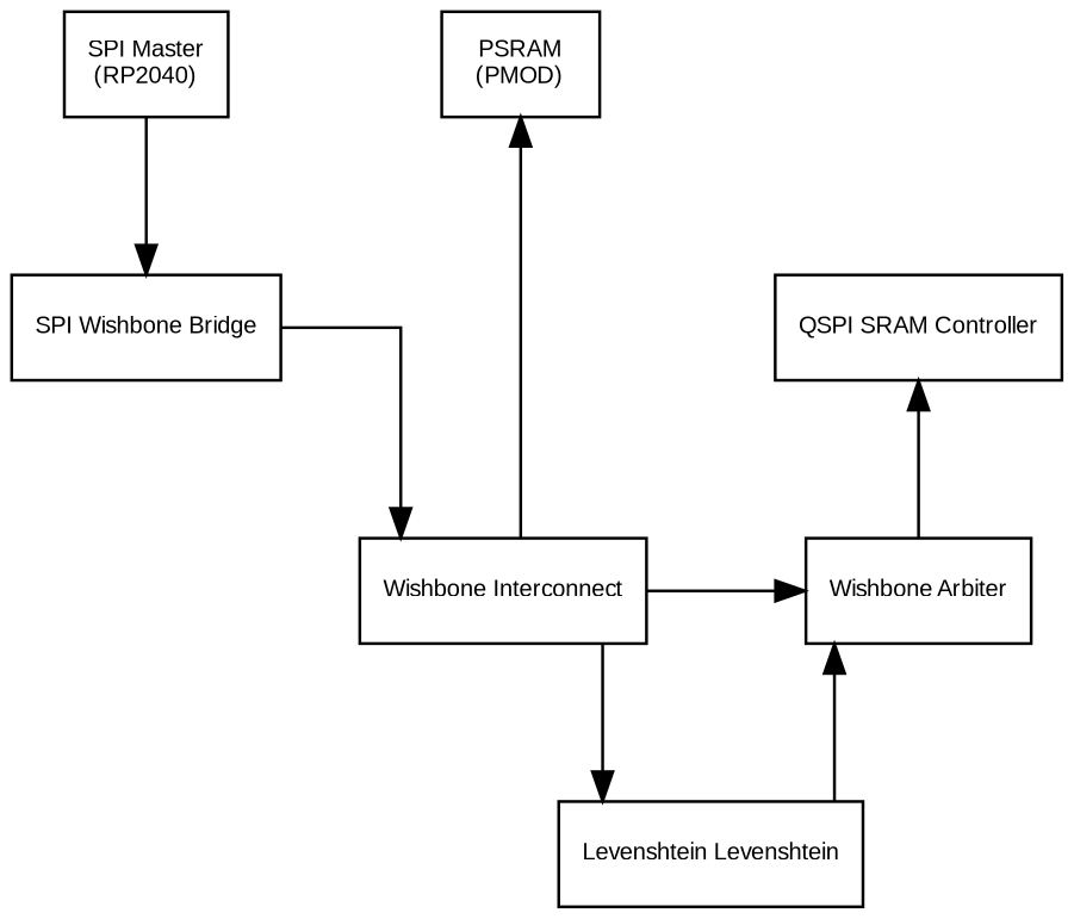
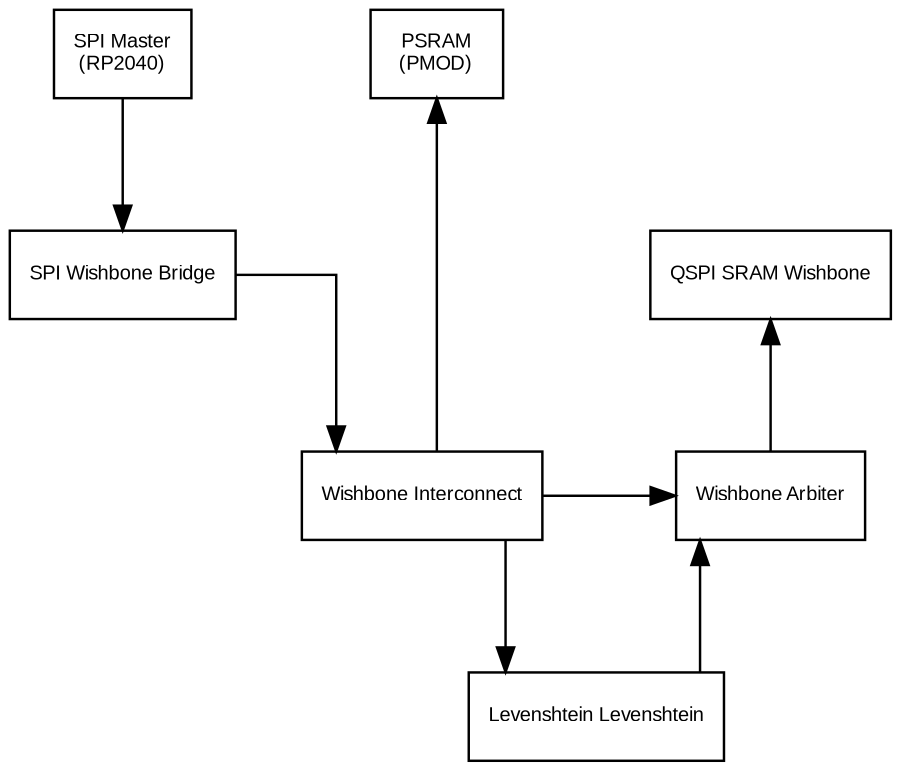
  digraph {
    nodesep=0.75
    ranksep=0.75
    splines=ortho
    node [fontname=arial fontsize=8 shape=rect]
    edge [fontname=arial fontsize=8]
    n1 [label="SPI Master\n(RP2040)"]
    n2 [label="PSRAM\n(PMOD)"]
    n3 [label="SPI Wishbone Bridge"]
-   n4 [label="QSPI SRAM Controller"]
+   n4 [label="QSPI SRAM Wishbone"]
    n5 [label="Wishbone Interconnect"]
    n6 [label="Wishbone Arbiter"]
    n7 [label="Levenshtein Levenshtein"]
    subgraph sub_1 {
      rank=same
      n1
      n2
    }
    subgraph sub_2 {
      rank=same
      n3
      n4
    }
    subgraph sub_3 {
      rank=same
      n5
      n6
    }
    subgraph sub_4 {
      rank=same
      n7
    }
    n1 -> n3
    n3 -> n5
    n4 -> n6 [dir=back]
    n5 -> n2
    n5 -> n6
    n5 -> n7
    n6 -> n7 [dir=back]
  }
